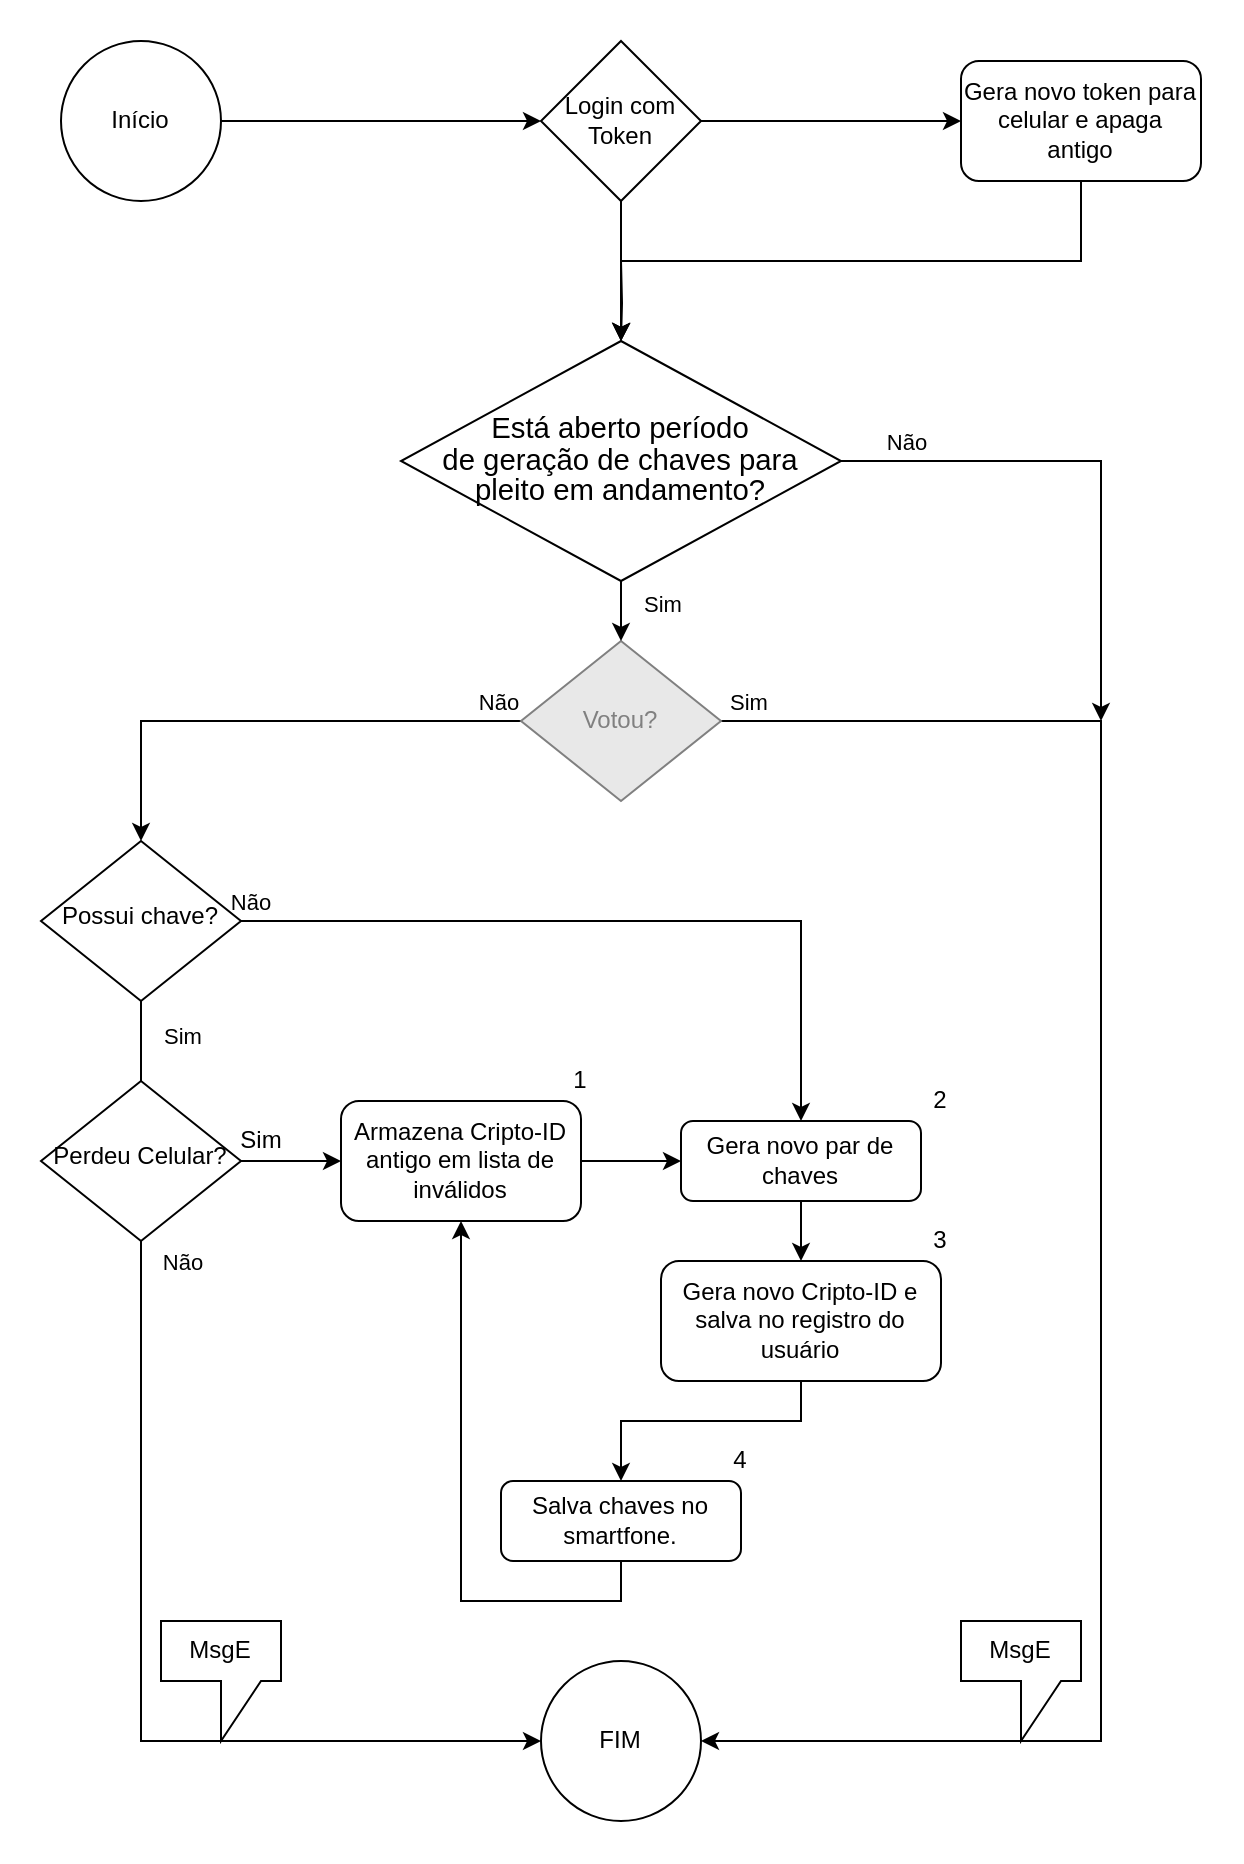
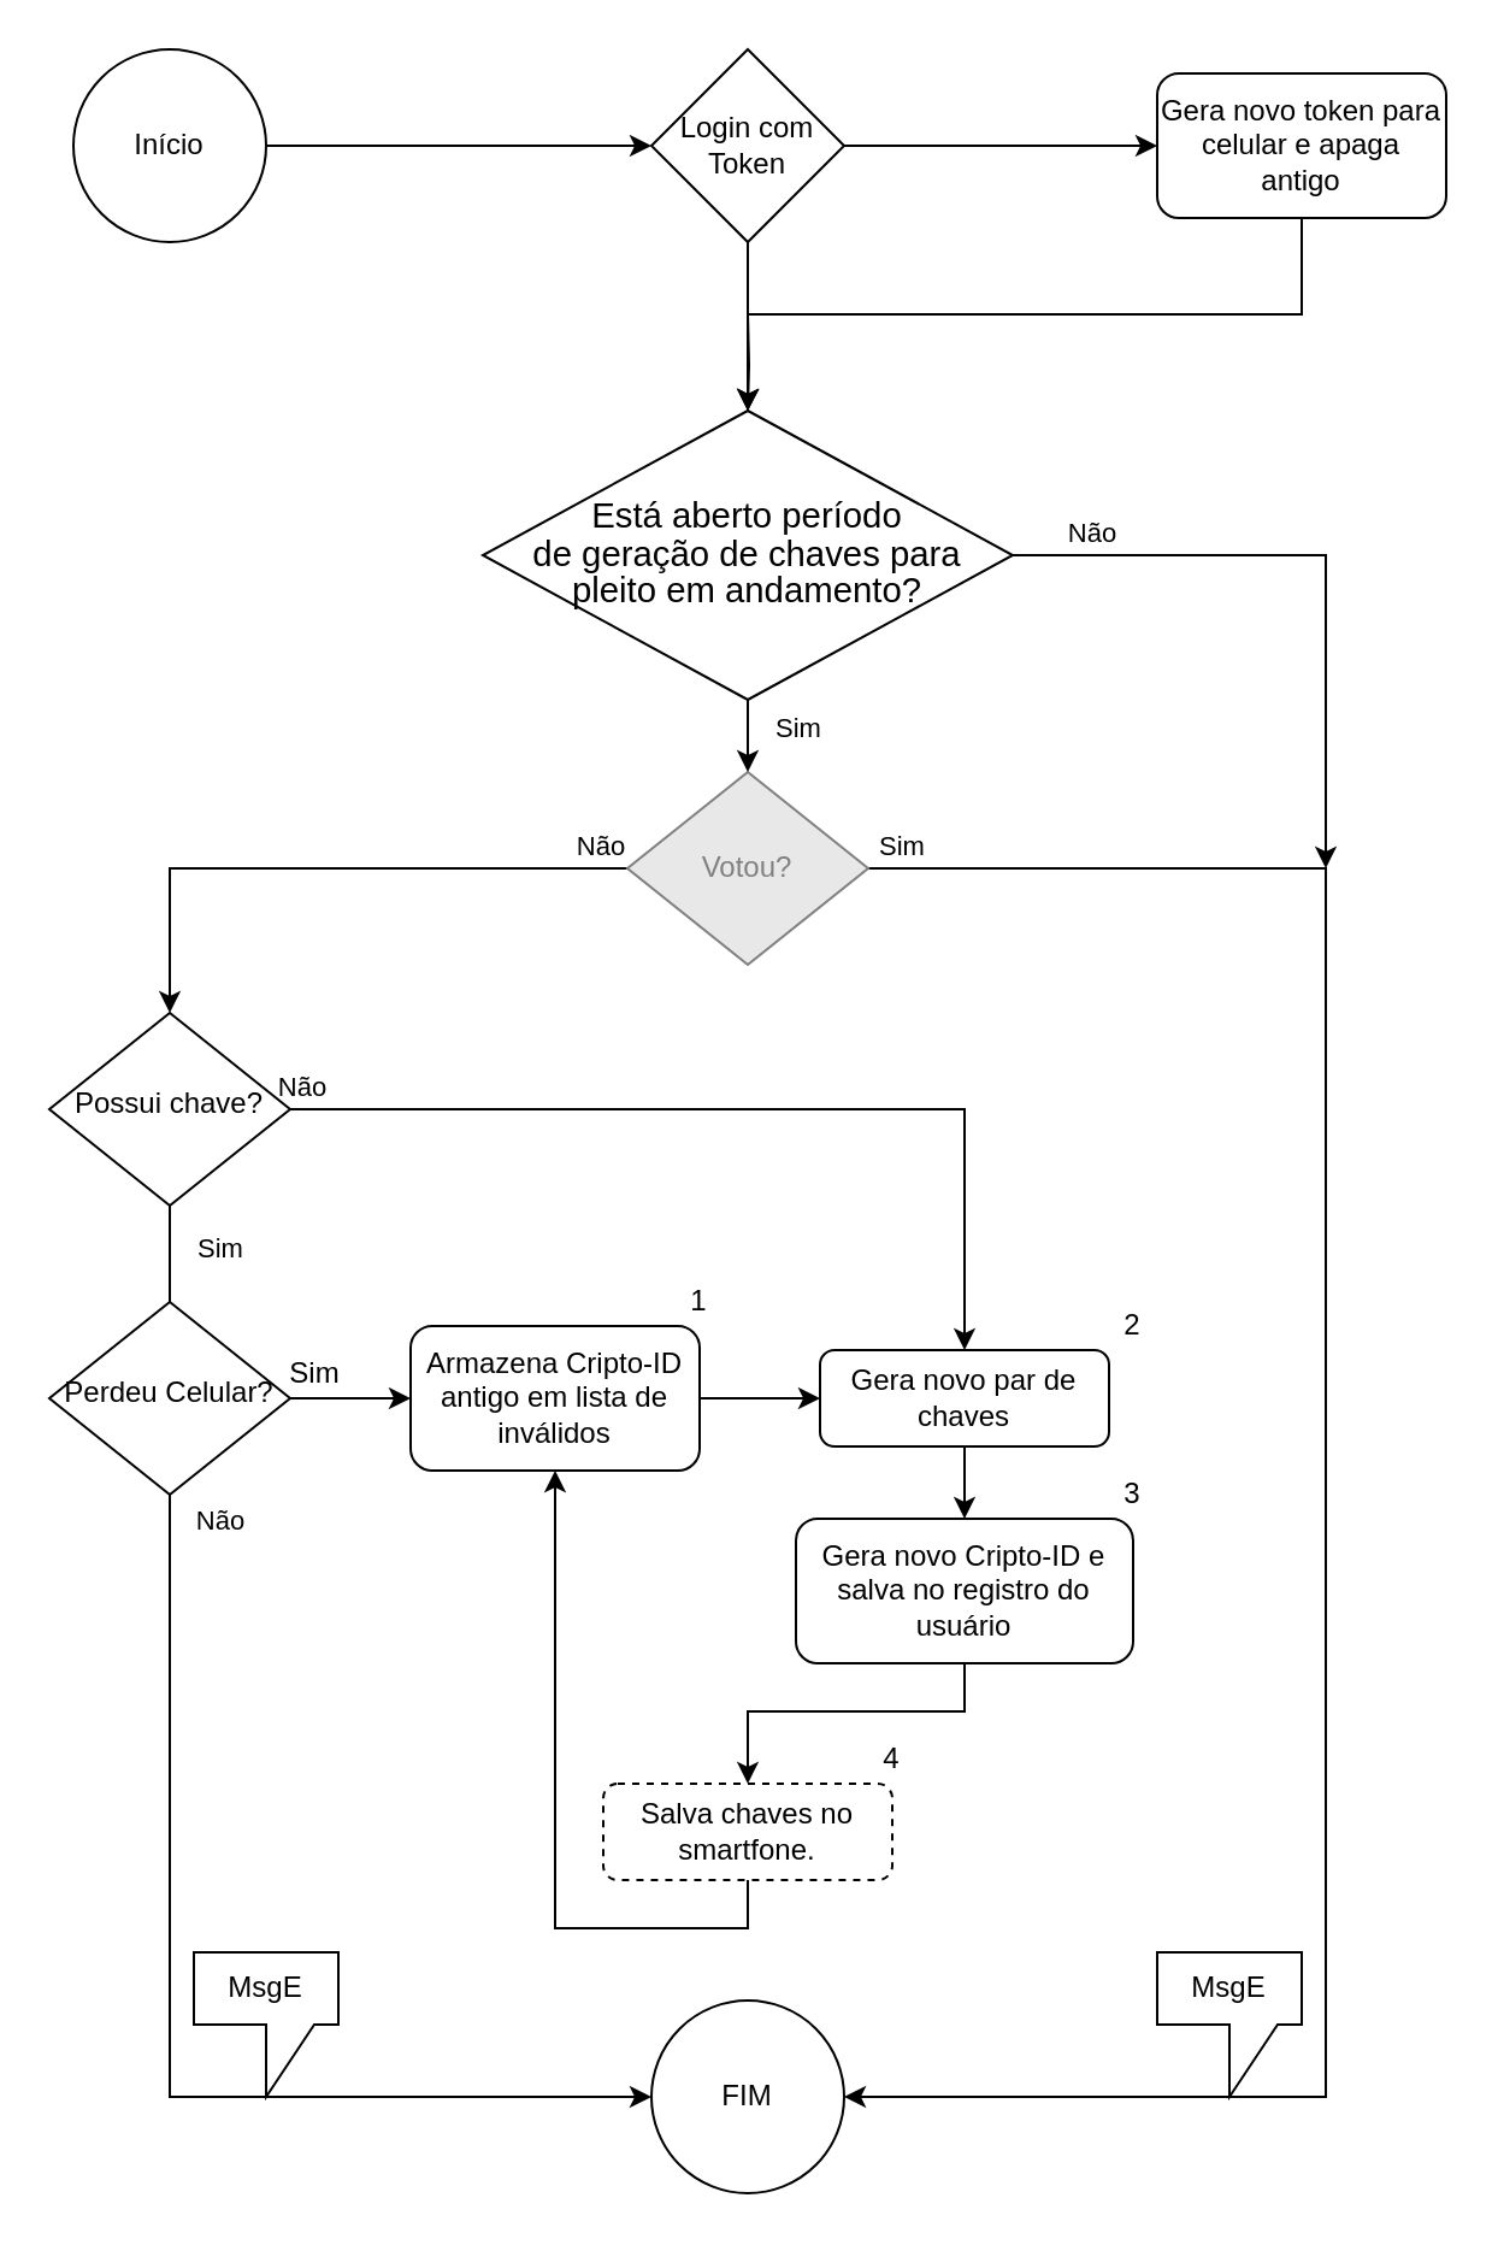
  <mxCell id="0" />
  <mxCell id="1" parent="0" />
  <mxCell id="2" style="edgeStyle=orthogonalEdgeStyle;rounded=0;orthogonalLoop=1;jettySize=auto;html=1;exitX=0.5;exitY=1;exitDx=0;exitDy=0;entryX=0.5;entryY=0;entryDx=0;entryDy=0;" parent="1" target="33" edge="1"><mxGeometry relative="1" as="geometry"><mxPoint x="310" y="130" as="sourcePoint" /></mxGeometry></mxCell>
  <mxCell id="3" style="edgeStyle=orthogonalEdgeStyle;rounded=0;orthogonalLoop=1;jettySize=auto;html=1;exitX=1;exitY=0.5;exitDx=0;exitDy=0;endArrow=classic;endFill=1;entryX=0.5;entryY=0;entryDx=0;entryDy=0;" parent="1" source="7" target="9" edge="1"><mxGeometry relative="1" as="geometry"><mxPoint x="330" y="840" as="targetPoint" /></mxGeometry></mxCell>
  <mxCell id="4" value="Não" style="edgeLabel;html=1;align=center;verticalAlign=middle;resizable=0;points=[];" parent="3" vertex="1" connectable="0"><mxGeometry x="-0.87" y="-1" relative="1" as="geometry"><mxPoint x="-21" y="-11" as="offset" /></mxGeometry></mxCell>
  <mxCell id="5" style="edgeStyle=orthogonalEdgeStyle;rounded=0;orthogonalLoop=1;jettySize=auto;html=1;exitX=0.5;exitY=1;exitDx=0;exitDy=0;entryX=0.5;entryY=0;entryDx=0;entryDy=0;endArrow=none;endFill=1;" parent="1" source="7" target="13" edge="1"><mxGeometry relative="1" as="geometry" /></mxCell>
  <mxCell id="6" value="Sim" style="edgeLabel;html=1;align=center;verticalAlign=middle;resizable=0;points=[];" parent="5" vertex="1" connectable="0"><mxGeometry x="-0.161" y="1" relative="1" as="geometry"><mxPoint x="19" as="offset" /></mxGeometry></mxCell>
  <mxCell id="7" value="Possui chave?" style="rhombus;whiteSpace=wrap;html=1;shadow=0;fontFamily=Helvetica;fontSize=12;align=center;strokeWidth=1;spacing=6;spacingTop=-4;" parent="1" vertex="1"><mxGeometry x="20" y="420" width="100" height="80" as="geometry" /></mxCell>
  <mxCell id="8" style="edgeStyle=orthogonalEdgeStyle;rounded=0;orthogonalLoop=1;jettySize=auto;html=1;entryX=0.5;entryY=0;entryDx=0;entryDy=0;endArrow=classic;endFill=1;" edge="1" parent="1" source="9" target="35"><mxGeometry relative="1" as="geometry" /></mxCell>
  <mxCell id="9" value="Gera novo par de chaves" style="rounded=1;whiteSpace=wrap;html=1;fontSize=12;glass=0;strokeWidth=1;shadow=0;" parent="1" vertex="1"><mxGeometry x="340" y="560" width="120" height="40" as="geometry" /></mxCell>
  <mxCell id="10" style="edgeStyle=orthogonalEdgeStyle;rounded=0;orthogonalLoop=1;jettySize=auto;html=1;exitX=0.5;exitY=1;exitDx=0;exitDy=0;entryX=0;entryY=0.5;entryDx=0;entryDy=0;endArrow=classic;endFill=1;" parent="1" source="13" target="17" edge="1"><mxGeometry relative="1" as="geometry" /></mxCell>
  <mxCell id="11" value="Não" style="edgeLabel;html=1;align=center;verticalAlign=middle;resizable=0;points=[];" parent="10" vertex="1" connectable="0"><mxGeometry x="-0.928" relative="1" as="geometry"><mxPoint x="20" y="-5.88" as="offset" /></mxGeometry></mxCell>
  <mxCell id="12" style="edgeStyle=orthogonalEdgeStyle;rounded=0;orthogonalLoop=1;jettySize=auto;html=1;entryX=0;entryY=0.5;entryDx=0;entryDy=0;endArrow=classic;endFill=1;" edge="1" parent="1" source="13" target="42"><mxGeometry relative="1" as="geometry" /></mxCell>
  <mxCell id="13" value="Perdeu Celular?" style="rhombus;whiteSpace=wrap;html=1;shadow=0;fontFamily=Helvetica;fontSize=12;align=center;strokeWidth=1;spacing=6;spacingTop=-4;" parent="1" vertex="1"><mxGeometry x="20" y="540" width="100" height="80" as="geometry" /></mxCell>
  <mxCell id="14" style="edgeStyle=orthogonalEdgeStyle;rounded=0;orthogonalLoop=1;jettySize=auto;html=1;entryX=0.5;entryY=0;entryDx=0;entryDy=0;endArrow=classic;endFill=1;" edge="1" parent="1" source="15" target="33"><mxGeometry relative="1" as="geometry"><Array as="points"><mxPoint x="540" y="130" /><mxPoint x="310" y="130" /></Array></mxGeometry></mxCell>
  <mxCell id="15" value="Gera novo token para celular e apaga antigo" style="rounded=1;whiteSpace=wrap;html=1;fontSize=12;glass=0;strokeWidth=1;shadow=0;" parent="1" vertex="1"><mxGeometry x="480" y="30" width="120" height="60" as="geometry" /></mxCell>
- <mxCell id="16" value="Salva chaves no smartfone." style="rounded=1;whiteSpace=wrap;html=1;" parent="1" vertex="1"><mxGeometry x="250" y="740" width="120" height="40" as="geometry" /></mxCell>
+ <mxCell id="16" value="Salva chaves no smartfone." style="rounded=1;whiteSpace=wrap;html=1;dashed=1;" parent="1" vertex="1"><mxGeometry x="250" y="740" width="120" height="40" as="geometry" /></mxCell>
  <mxCell id="17" value="FIM" style="ellipse;whiteSpace=wrap;html=1;aspect=fixed;" parent="1" vertex="1"><mxGeometry x="270" y="830" width="80" height="80" as="geometry" /></mxCell>
  <mxCell id="18" style="edgeStyle=orthogonalEdgeStyle;rounded=0;orthogonalLoop=1;jettySize=auto;html=1;exitX=0.5;exitY=1;exitDx=0;exitDy=0;endArrow=classic;endFill=1;" parent="1" source="16" target="42" edge="1"><mxGeometry relative="1" as="geometry"><mxPoint x="440" y="210" as="sourcePoint" /><mxPoint x="530" y="210" as="targetPoint" /></mxGeometry></mxCell>
  <mxCell id="19" style="edgeStyle=orthogonalEdgeStyle;rounded=0;orthogonalLoop=1;jettySize=auto;html=1;exitX=0;exitY=0.5;exitDx=0;exitDy=0;entryX=0.5;entryY=0;entryDx=0;entryDy=0;endArrow=classic;endFill=1;" parent="1" source="23" target="7" edge="1"><mxGeometry relative="1" as="geometry" /></mxCell>
  <mxCell id="20" value="Não" style="edgeLabel;html=1;align=center;verticalAlign=middle;resizable=0;points=[];" parent="19" vertex="1" connectable="0"><mxGeometry x="-0.471" y="-1" relative="1" as="geometry"><mxPoint x="54" y="-9" as="offset" /></mxGeometry></mxCell>
  <mxCell id="21" style="edgeStyle=orthogonalEdgeStyle;rounded=0;orthogonalLoop=1;jettySize=auto;html=1;exitX=1;exitY=0.5;exitDx=0;exitDy=0;entryX=1;entryY=0.5;entryDx=0;entryDy=0;endArrow=classic;endFill=1;" parent="1" source="23" target="17" edge="1"><mxGeometry relative="1" as="geometry"><Array as="points"><mxPoint x="550" y="360" /><mxPoint x="550" y="870" /></Array></mxGeometry></mxCell>
  <mxCell id="22" value="Sim" style="edgeLabel;html=1;align=center;verticalAlign=middle;resizable=0;points=[];" parent="21" vertex="1" connectable="0"><mxGeometry x="-0.865" y="-1" relative="1" as="geometry"><mxPoint x="-48" y="-11" as="offset" /></mxGeometry></mxCell>
  <mxCell id="23" value="Votou?" style="rhombus;whiteSpace=wrap;html=1;strokeColor=#808080;fontColor=#808080;fillColor=#E8E8E8;" parent="1" vertex="1"><mxGeometry x="260" y="320" width="100" height="80" as="geometry" /></mxCell>
  <mxCell id="24" value="2" style="text;html=1;strokeColor=none;fillColor=none;align=center;verticalAlign=middle;whiteSpace=wrap;rounded=0;" parent="1" vertex="1"><mxGeometry x="450" y="540" width="40" height="20" as="geometry" /></mxCell>
  <mxCell id="25" value="3" style="text;html=1;strokeColor=none;fillColor=none;align=center;verticalAlign=middle;whiteSpace=wrap;rounded=0;" parent="1" vertex="1"><mxGeometry x="450" y="610" width="40" height="20" as="geometry" /></mxCell>
  <mxCell id="26" value="MsgE" style="shape=callout;whiteSpace=wrap;html=1;perimeter=calloutPerimeter;" parent="1" vertex="1"><mxGeometry x="80" y="810" width="60" height="60" as="geometry" /></mxCell>
  <mxCell id="27" value="MsgE" style="shape=callout;whiteSpace=wrap;html=1;perimeter=calloutPerimeter;" parent="1" vertex="1"><mxGeometry x="480" y="810" width="60" height="60" as="geometry" /></mxCell>
  <mxCell id="28" value="4" style="text;html=1;strokeColor=none;fillColor=none;align=center;verticalAlign=middle;whiteSpace=wrap;rounded=0;" parent="1" vertex="1"><mxGeometry x="350" y="720" width="40" height="20" as="geometry" /></mxCell>
  <mxCell id="29" style="edgeStyle=orthogonalEdgeStyle;rounded=0;orthogonalLoop=1;jettySize=auto;html=1;exitX=0.5;exitY=1;exitDx=0;exitDy=0;entryX=0.5;entryY=0;entryDx=0;entryDy=0;" parent="1" source="33" target="23" edge="1"><mxGeometry relative="1" as="geometry" /></mxCell>
  <mxCell id="30" value="Sim" style="edgeLabel;html=1;align=center;verticalAlign=middle;resizable=0;points=[];" parent="29" vertex="1" connectable="0"><mxGeometry x="-0.266" relative="1" as="geometry"><mxPoint x="20" as="offset" /></mxGeometry></mxCell>
  <mxCell id="31" style="edgeStyle=orthogonalEdgeStyle;rounded=0;orthogonalLoop=1;jettySize=auto;html=1;exitX=1;exitY=0.5;exitDx=0;exitDy=0;" parent="1" source="33" edge="1"><mxGeometry relative="1" as="geometry"><mxPoint x="550" y="360" as="targetPoint" /><Array as="points"><mxPoint x="550" y="230" /><mxPoint x="550" y="360" /></Array></mxGeometry></mxCell>
  <mxCell id="32" value="Não" style="edgeLabel;html=1;align=center;verticalAlign=middle;resizable=0;points=[];" parent="31" vertex="1" connectable="0"><mxGeometry x="-0.736" y="-1" relative="1" as="geometry"><mxPoint x="-2" y="-11" as="offset" /></mxGeometry></mxCell>
  <mxCell id="33" value="&lt;span style=&quot;font-size: 11pt ; line-height: 107% ; font-family: &amp;#34;calibri&amp;#34; , sans-serif&quot;&gt;Está aberto período&lt;br&gt;de geração de chaves para&lt;br&gt;pleito em andamento?&lt;/span&gt;" style="rhombus;whiteSpace=wrap;html=1;" parent="1" vertex="1"><mxGeometry x="200" y="170" width="220" height="120" as="geometry" /></mxCell>
  <mxCell id="34" style="edgeStyle=orthogonalEdgeStyle;rounded=0;orthogonalLoop=1;jettySize=auto;html=1;entryX=0.5;entryY=0;entryDx=0;entryDy=0;endArrow=classic;endFill=1;" edge="1" parent="1" source="35" target="16"><mxGeometry relative="1" as="geometry"><Array as="points"><mxPoint x="400" y="710" /><mxPoint x="310" y="710" /></Array></mxGeometry></mxCell>
  <mxCell id="35" value="Gera novo Cripto-ID e salva no registro do usuário" style="rounded=1;whiteSpace=wrap;html=1;" vertex="1" parent="1"><mxGeometry x="330" y="630" width="140" height="60" as="geometry" /></mxCell>
  <mxCell id="36" style="edgeStyle=orthogonalEdgeStyle;rounded=0;orthogonalLoop=1;jettySize=auto;html=1;entryX=0.5;entryY=0;entryDx=0;entryDy=0;endArrow=classic;endFill=1;" edge="1" parent="1" source="38" target="33"><mxGeometry relative="1" as="geometry" /></mxCell>
  <mxCell id="37" style="edgeStyle=orthogonalEdgeStyle;rounded=0;orthogonalLoop=1;jettySize=auto;html=1;entryX=0;entryY=0.5;entryDx=0;entryDy=0;endArrow=classic;endFill=1;" edge="1" parent="1" source="38" target="15"><mxGeometry relative="1" as="geometry" /></mxCell>
  <mxCell id="38" value="Login com Token" style="rhombus;whiteSpace=wrap;html=1;" vertex="1" parent="1"><mxGeometry x="270" y="20" width="80" height="80" as="geometry" /></mxCell>
  <mxCell id="39" style="edgeStyle=orthogonalEdgeStyle;rounded=0;orthogonalLoop=1;jettySize=auto;html=1;entryX=0;entryY=0.5;entryDx=0;entryDy=0;endArrow=classic;endFill=1;" edge="1" parent="1" source="40" target="38"><mxGeometry relative="1" as="geometry" /></mxCell>
  <mxCell id="40" value="Início" style="ellipse;whiteSpace=wrap;html=1;aspect=fixed;" vertex="1" parent="1"><mxGeometry x="30" y="20" width="80" height="80" as="geometry" /></mxCell>
  <mxCell id="41" style="edgeStyle=orthogonalEdgeStyle;rounded=0;orthogonalLoop=1;jettySize=auto;html=1;entryX=0;entryY=0.5;entryDx=0;entryDy=0;endArrow=classic;endFill=1;" edge="1" parent="1" source="42" target="9"><mxGeometry relative="1" as="geometry" /></mxCell>
  <mxCell id="42" value="Armazena Cripto-ID antigo em lista de inválidos" style="rounded=1;whiteSpace=wrap;html=1;" vertex="1" parent="1"><mxGeometry x="170" y="550" width="120" height="60" as="geometry" /></mxCell>
  <mxCell id="43" value="1" style="text;html=1;strokeColor=none;fillColor=none;align=center;verticalAlign=middle;whiteSpace=wrap;rounded=0;" vertex="1" parent="1"><mxGeometry x="270" y="530" width="40" height="20" as="geometry" /></mxCell>
  <mxCell id="44" value="Sim" style="text;html=1;align=center;verticalAlign=middle;resizable=0;points=[];autosize=1;" vertex="1" parent="1"><mxGeometry x="110" y="560" width="40" height="20" as="geometry" /></mxCell>
